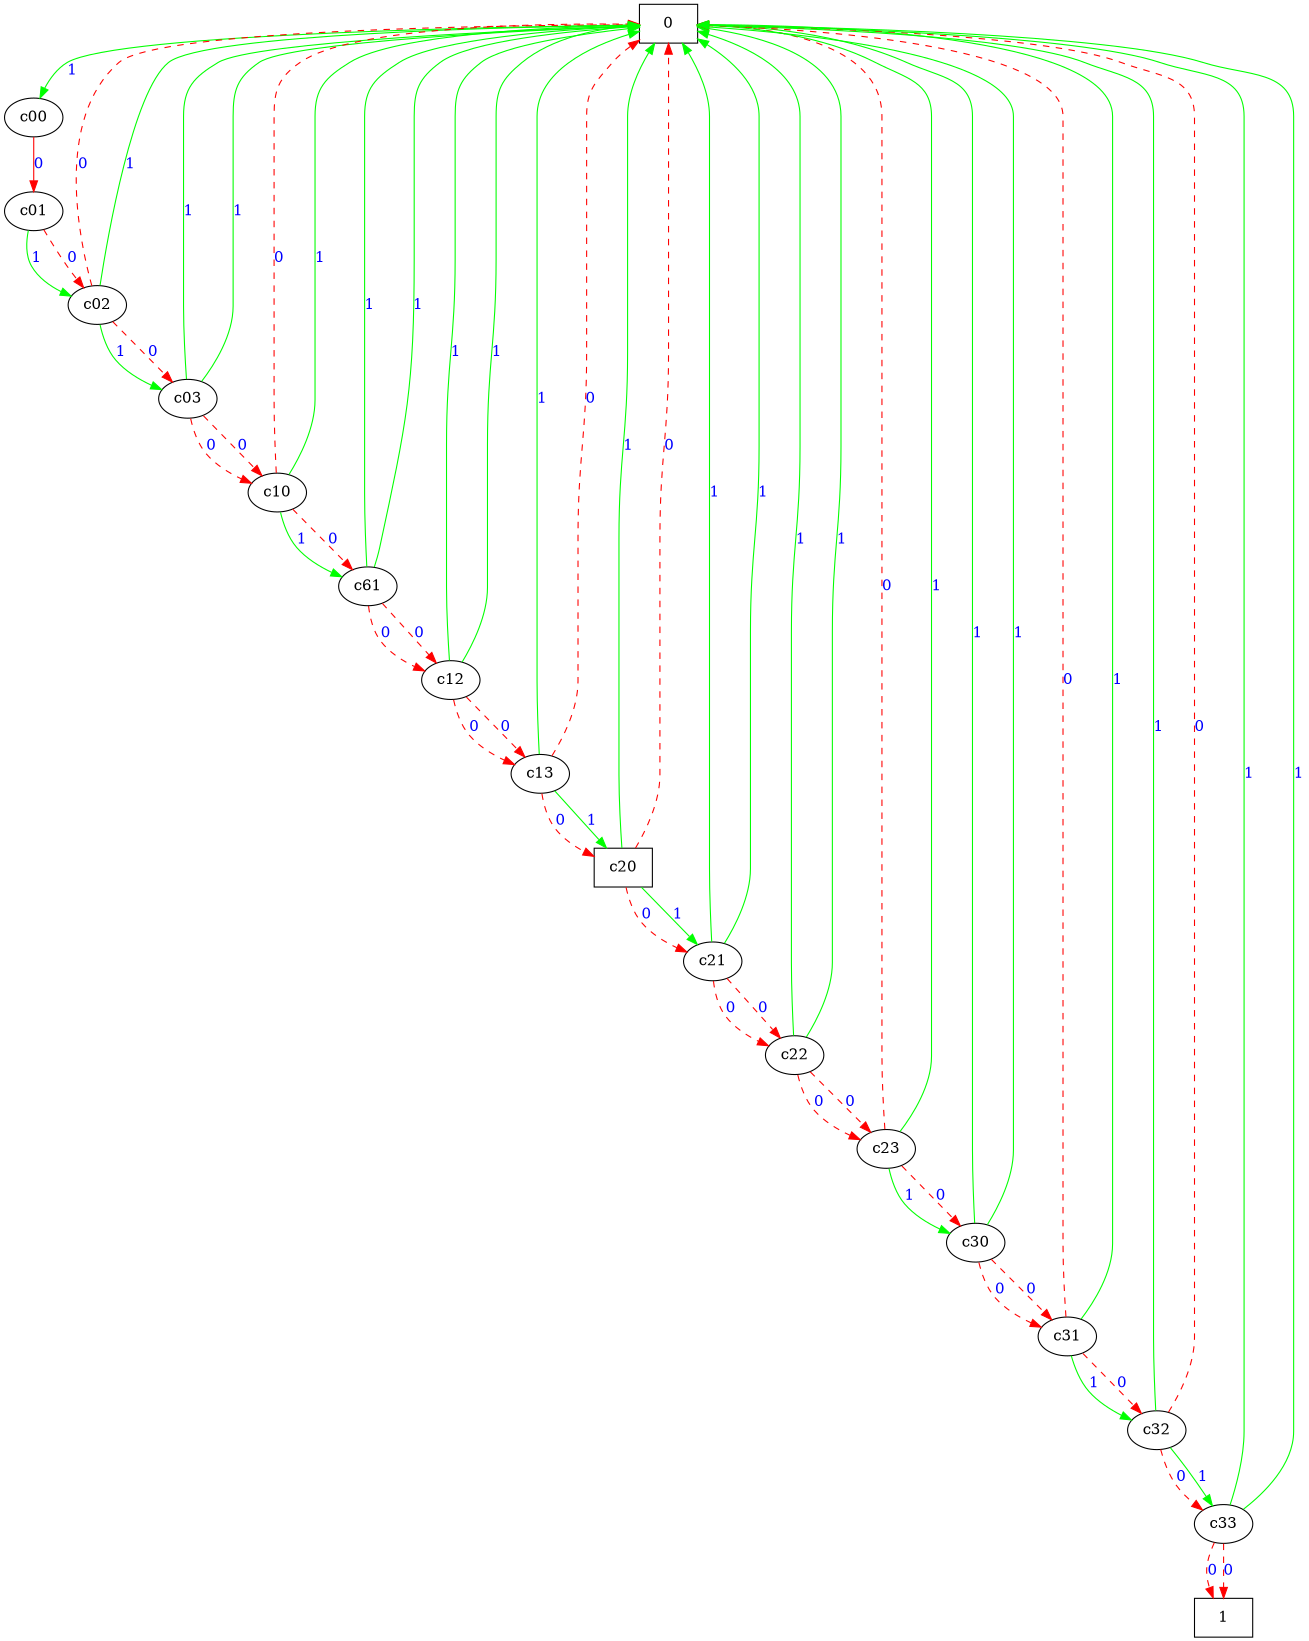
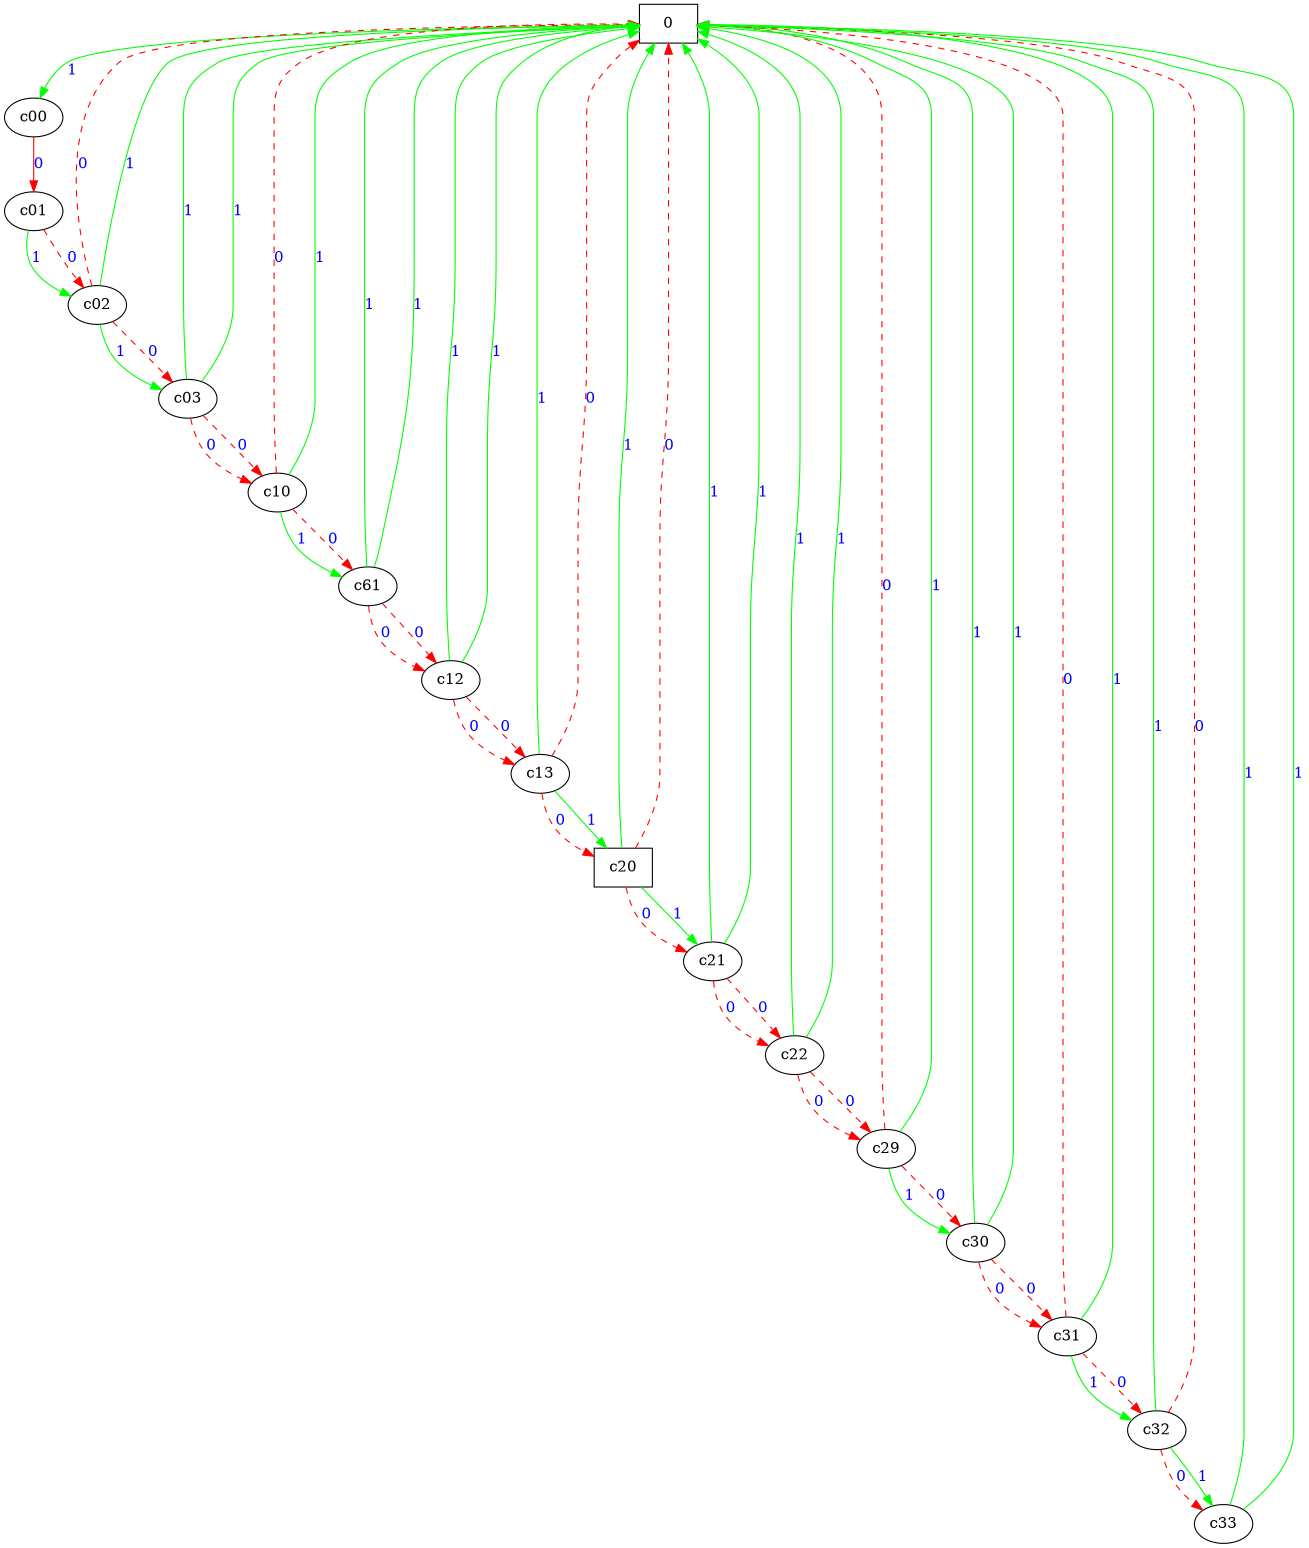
  digraph {
    edge [color=Green fontcolor=Blue]
    0 [shape=box]
    c00
    c01
    c02
    c03
    c10
    n7 [label=c61]
    c12
    c13
    c20 [shape=box]
    c21
    c22
-   c23
+   c23 [label=c29]
    c30
    c31
    c32
    c33
-   1 [shape=box]
    0 -> c00 [label=1]
    c00 -> c01 [color=Red label=0 style=solid]
    c01 -> c02 [label=1]
    c01 -> c02 [color=Red label=0 style=dashed]
    c02 -> 0 [color=Red label=0 style=dashed]
    c02 -> 0 [label=1]
    c02 -> c03 [label=1]
    c02 -> c03 [color=Red label=0 style=dashed]
    c03 -> 0 [label=1]
    c03 -> 0 [label=1]
    c03 -> c10 [color=Red label=0 style=dashed]
    c03 -> c10 [color=Red label=0 style=dashed]
    c10 -> 0 [color=Red label=0 style=dashed]
    c10 -> 0 [label=1]
    c10 -> n7 [label=1]
    c10 -> n7 [color=Red label=0 style=dashed]
    n7 -> 0 [label=1]
    n7 -> 0 [label=1]
    n7 -> c12 [color=Red label=0 style=dashed]
    n7 -> c12 [color=Red label=0 style=dashed]
    c12 -> 0 [label=1]
    c12 -> 0 [label=1]
    c12 -> c13 [color=Red label=0 style=dashed]
    c12 -> c13 [color=Red label=0 style=dashed]
    c13 -> 0 [label=1]
    c13 -> 0 [color=Red label=0 style=dashed]
    c13 -> c20 [color=Red label=0 style=dashed]
    c13 -> c20 [label=1]
    c20 -> 0 [label=1]
    c20 -> 0 [color=Red label=0 style=dashed]
    c20 -> c21 [color=Red label=0 style=dashed]
    c20 -> c21 [label=1]
    c21 -> 0 [label=1]
    c21 -> 0 [label=1]
    c21 -> c22 [color=Red label=0 style=dashed]
    c21 -> c22 [color=Red label=0 style=dashed]
    c22 -> 0 [label=1]
    c22 -> 0 [label=1]
    c22 -> c23 [color=Red label=0 style=dashed]
    c22 -> c23 [color=Red label=0 style=dashed]
    c23 -> 0 [color=Red label=0 style=dashed]
    c23 -> 0 [label=1]
    c23 -> c30 [label=1]
    c23 -> c30 [color=Red label=0 style=dashed]
    c30 -> 0 [label=1]
    c30 -> 0 [label=1]
    c30 -> c31 [color=Red label=0 style=dashed]
    c30 -> c31 [color=Red label=0 style=dashed]
    c31 -> 0 [color=Red label=0 style=dashed]
    c31 -> 0 [label=1]
    c31 -> c32 [label=1]
    c31 -> c32 [color=Red label=0 style=dashed]
    c32 -> 0 [label=1]
    c32 -> 0 [color=Red label=0 style=dashed]
    c32 -> c33 [color=Red label=0 style=dashed]
    c32 -> c33 [label=1]
    c33 -> 0 [label=1]
    c33 -> 0 [label=1]
-   c33 -> 1 [color=Red label=0 style=dashed]
-   c33 -> 1 [color=Red label=0 style=dashed]
  }
